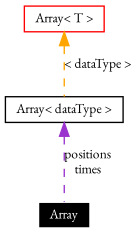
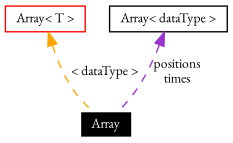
  digraph {
    fontname="EB Garamond"
    node [fillcolor=white fontname="EB Garamond" fontsize=10 shape=record style=filled]
    edge [dir=back fontname="EB Garamond" fontsize=10 labelfontname=Helvetica labelfontsize=10 style=dashed]
    n1 [color=white fillcolor=black fontcolor=white height=0.2 label=Array width=0.4]
    n2 [color=red height=0.2 label="Array\< T \>" width=0.4]
    n3 [color=black height=0.2 label="Array\< dataType \>" width=0.4]
-   n2 -> n3 [color=orange label="\< dataType \>"]
+   n2 -> n1 [color=orange label="\< dataType \>"]
    n3 -> n1 [color=darkorchid3 label="positions\ntimes"]
  }
